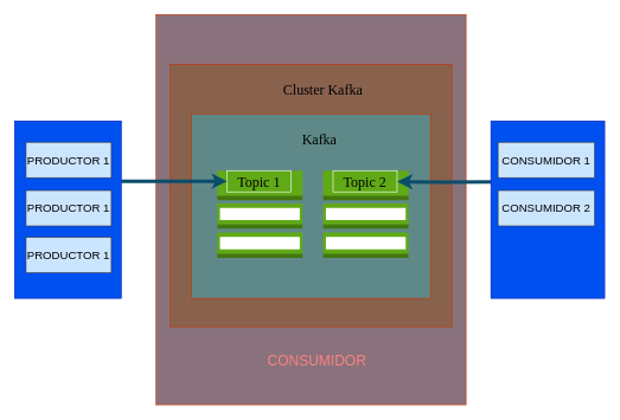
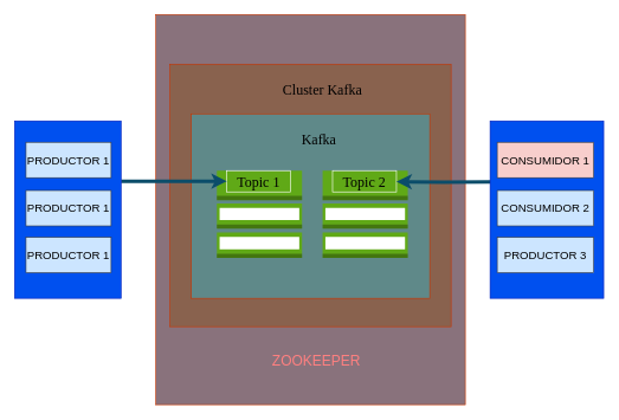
  <mxCell id="0" />
  <mxCell id="1" parent="0" />
  <mxCell id="2" value="" style="rounded=0;whiteSpace=wrap;html=1;strokeColor=#C73500;fontFamily=Architects Daughter;fontSize=20;fontColor=#000000;fillColor=#89727c;" parent="1" vertex="1"><mxGeometry x="219" y="20" width="436" height="550" as="geometry" /></mxCell>
  <mxCell id="3" value="" style="rounded=0;whiteSpace=wrap;html=1;strokeColor=#C73500;fontFamily=Architects Daughter;fontSize=20;fontColor=#000000;fillColor=#89624E;" parent="1" vertex="1"><mxGeometry x="239" y="90" width="396" height="370" as="geometry" /></mxCell>
  <mxCell id="4" value="" style="rounded=0;whiteSpace=wrap;html=1;strokeColor=#C73500;fontFamily=Architects Daughter;fontSize=20;fontColor=#000000;fillColor=#5F8989;" parent="1" vertex="1"><mxGeometry x="269" y="160" width="336" height="260" as="geometry" /></mxCell>
  <mxCell id="5" value="" style="outlineConnect=0;dashed=0;verticalLabelPosition=bottom;verticalAlign=top;align=center;html=1;shape=mxgraph.aws3.topic_2;fillColor=#60a917;labelBackgroundColor=none;strokeColor=#2D7600;fontColor=#ffffff;" parent="1" vertex="1"><mxGeometry x="305" y="240" width="120" height="123" as="geometry" /></mxCell>
  <mxCell id="6" value="" style="outlineConnect=0;dashed=0;verticalLabelPosition=bottom;verticalAlign=top;align=center;html=1;shape=mxgraph.aws3.topic_2;fillColor=#60a917;labelBackgroundColor=none;strokeColor=#2D7600;fontColor=#ffffff;" parent="1" vertex="1"><mxGeometry x="454" y="240" width="120" height="123" as="geometry" /></mxCell>
  <mxCell id="7" value="Topic 2" style="text;html=1;strokeColor=#FFFFFF;fillColor=none;align=center;verticalAlign=middle;whiteSpace=wrap;rounded=0;fontSize=20;fontFamily=Verdana;" parent="1" vertex="1"><mxGeometry x="468" y="240" width="90" height="30" as="geometry" /></mxCell>
  <mxCell id="8" value="Topic 1" style="text;html=1;strokeColor=#FFFFFF;fillColor=none;align=center;verticalAlign=middle;whiteSpace=wrap;rounded=0;fontSize=20;fontFamily=Verdana;" parent="1" vertex="1"><mxGeometry x="319" y="240" width="90" height="30" as="geometry" /></mxCell>
  <mxCell id="9" value="Cluster Kafka" style="text;html=1;strokeColor=none;fillColor=none;align=center;verticalAlign=middle;whiteSpace=wrap;rounded=0;fontSize=20;fontFamily=Verdana;" parent="1" vertex="1"><mxGeometry x="349" y="110" width="210" height="30" as="geometry" /></mxCell>
  <mxCell id="10" value="Kafka" style="text;html=1;strokeColor=none;fillColor=none;align=center;verticalAlign=middle;whiteSpace=wrap;rounded=0;fontSize=20;fontFamily=Verdana;" parent="1" vertex="1"><mxGeometry x="404" y="180" width="90" height="30" as="geometry" /></mxCell>
- <mxCell id="11" value="&lt;div&gt;CONSUMIDOR&lt;/div&gt;" style="rounded=0;whiteSpace=wrap;html=1;strokeColor=none;fontFamily=Helvetica;fontSize=20;fontColor=#ff8080;fillColor=none;gradientColor=none;" parent="1" vertex="1"><mxGeometry x="372" y="478" width="147" height="60" as="geometry" /></mxCell>
+ <mxCell id="11" value="&lt;div&gt;ZOOKEEPER&lt;/div&gt;" style="rounded=0;whiteSpace=wrap;html=1;strokeColor=none;fontFamily=Helvetica;fontSize=20;fontColor=#ff8080;fillColor=none;gradientColor=none;" parent="1" vertex="1"><mxGeometry x="372" y="478" width="147" height="60" as="geometry" /></mxCell>
  <mxCell id="12" style="edgeStyle=orthogonalEdgeStyle;rounded=0;hachureGap=4;orthogonalLoop=1;jettySize=auto;html=1;strokeColor=#0B4D6A;fontFamily=Architects Daughter;fontSource=https%3A%2F%2Ffonts.googleapis.com%2Fcss%3Ffamily%3DArchitects%2BDaughter;fontSize=20;fontColor=default;exitX=1;exitY=0.34;exitDx=0;exitDy=0;exitPerimeter=0;strokeWidth=5;" edge="1" parent="1" source="13" target="8"><mxGeometry relative="1" as="geometry" /></mxCell>
  <mxCell id="13" value="" style="rounded=0;whiteSpace=wrap;html=1;strokeColor=#001DBC;fontFamily=Architects Daughter;fontSize=20;fontColor=#ffffff;fillColor=#0050ef;" vertex="1" parent="1"><mxGeometry x="20" y="170" width="150" height="250" as="geometry" /></mxCell>
  <mxCell id="14" value="PRODUCTOR 1" style="rounded=0;whiteSpace=wrap;html=1;strokeColor=#36393d;fontFamily=Helvetica;fontSize=16;fillColor=#cce5ff;" vertex="1" parent="1"><mxGeometry x="36" y="200" width="120" height="50" as="geometry" /></mxCell>
  <mxCell id="15" value="PRODUCTOR 1" style="rounded=0;whiteSpace=wrap;html=1;strokeColor=#36393d;fontFamily=Helvetica;fontSize=16;fillColor=#cce5ff;" vertex="1" parent="1"><mxGeometry x="36" y="268" width="120" height="50" as="geometry" /></mxCell>
  <mxCell id="16" value="PRODUCTOR 1" style="rounded=0;whiteSpace=wrap;html=1;strokeColor=#36393d;fontFamily=Helvetica;fontSize=16;fillColor=#cce5ff;" vertex="1" parent="1"><mxGeometry x="36" y="334" width="120" height="50" as="geometry" /></mxCell>
  <mxCell id="17" style="edgeStyle=orthogonalEdgeStyle;rounded=0;hachureGap=4;orthogonalLoop=1;jettySize=auto;html=1;strokeColor=#0B4D6A;fontFamily=Architects Daughter;fontSource=https%3A%2F%2Ffonts.googleapis.com%2Fcss%3Ffamily%3DArchitects%2BDaughter;fontSize=20;fontColor=default;strokeWidth=5;exitX=0.006;exitY=0.528;exitDx=0;exitDy=0;exitPerimeter=0;entryX=1;entryY=0.75;entryDx=0;entryDy=0;" edge="1" parent="1"><mxGeometry relative="1" as="geometry"><mxPoint x="690.96" y="256" as="sourcePoint" /><mxPoint x="558" y="255.5" as="targetPoint" /></mxGeometry></mxCell>
  <mxCell id="18" value="" style="rounded=0;whiteSpace=wrap;html=1;strokeColor=#001DBC;fontFamily=Architects Daughter;fontSize=20;fontColor=#ffffff;fillColor=#0050ef;" vertex="1" parent="1"><mxGeometry x="690" y="170" width="160" height="250" as="geometry" /></mxCell>
- <mxCell id="19" value="&lt;div&gt;CONSUMIDOR 1&lt;br&gt;&lt;/div&gt;" style="rounded=0;whiteSpace=wrap;html=1;strokeColor=#36393d;fontFamily=Helvetica;fontSize=16;fillColor=#cce5ff;" vertex="1" parent="1"><mxGeometry x="700" y="200" width="136" height="50" as="geometry" /></mxCell>
+ <mxCell id="19" value="&lt;div&gt;CONSUMIDOR 1&lt;br&gt;&lt;/div&gt;" style="rounded=0;whiteSpace=wrap;html=1;strokeColor=#36393d;fontFamily=Helvetica;fontSize=16;fillColor=#f8cecc;" vertex="1" parent="1"><mxGeometry x="700" y="200" width="136" height="50" as="geometry" /></mxCell>
  <mxCell id="20" value="&lt;div&gt;CONSUMIDOR 2&lt;br&gt;&lt;/div&gt;" style="rounded=0;whiteSpace=wrap;html=1;strokeColor=#36393d;fontFamily=Helvetica;fontSize=16;fillColor=#cce5ff;" vertex="1" parent="1"><mxGeometry x="700" y="268" width="136" height="50" as="geometry" /></mxCell>
+ <mxCell id="21" value="PRODUCTOR 3" style="rounded=0;whiteSpace=wrap;html=1;strokeColor=#36393d;fontFamily=Helvetica;fontSize=16;fillColor=#cce5ff;" vertex="1" parent="1"><mxGeometry x="700" y="334" width="136" height="50" as="geometry" /></mxCell>
